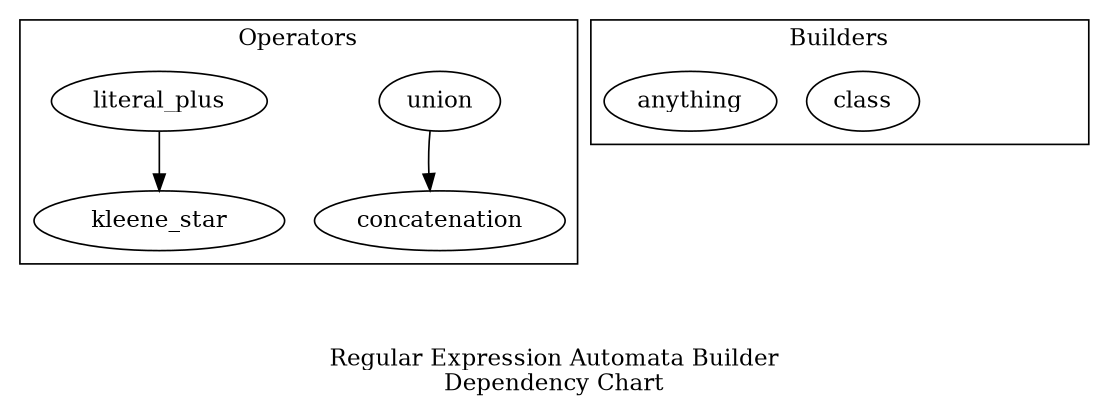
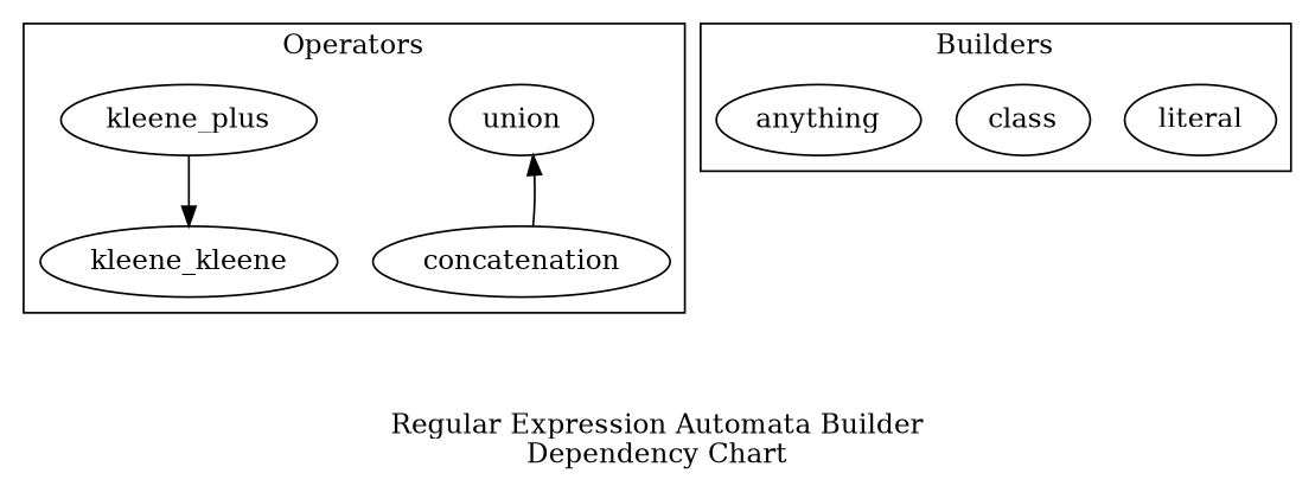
  digraph {
    label="Regular Expression Automata Builder\nDependency Chart"
-   kleene_star
+   kleene_star [label=kleene_kleene]
    union
    concatenation
-   kleene_plus [label=literal_plus]
+   kleene_plus
+   literal
    class
    anything
    subgraph cluster_1 {
      label=Operators
      kleene_star
      union
      concatenation
      kleene_plus
    }
    subgraph cluster_2 {
      label=Builders
+     literal
      class
      anything
    }
-   union -> concatenation
+   concatenation -> union
    kleene_plus -> kleene_star
  }
